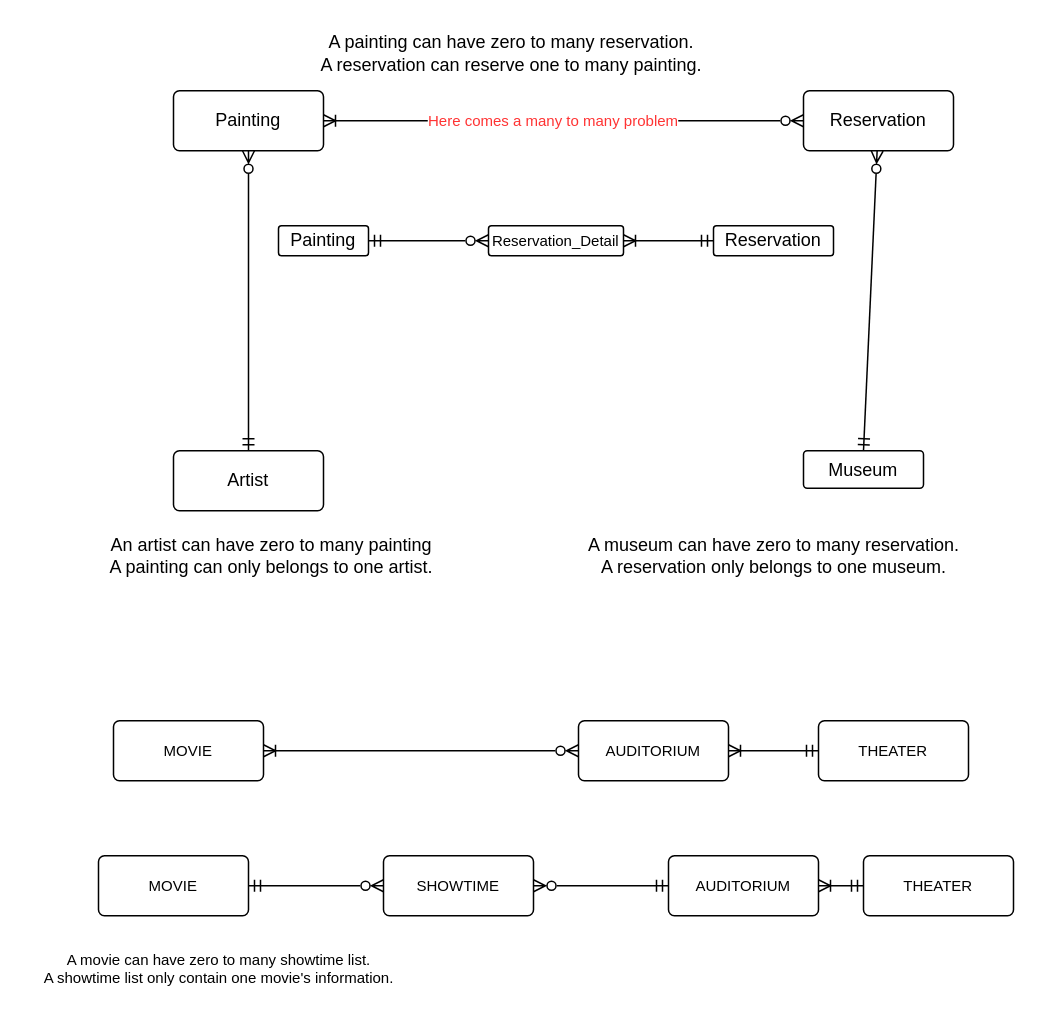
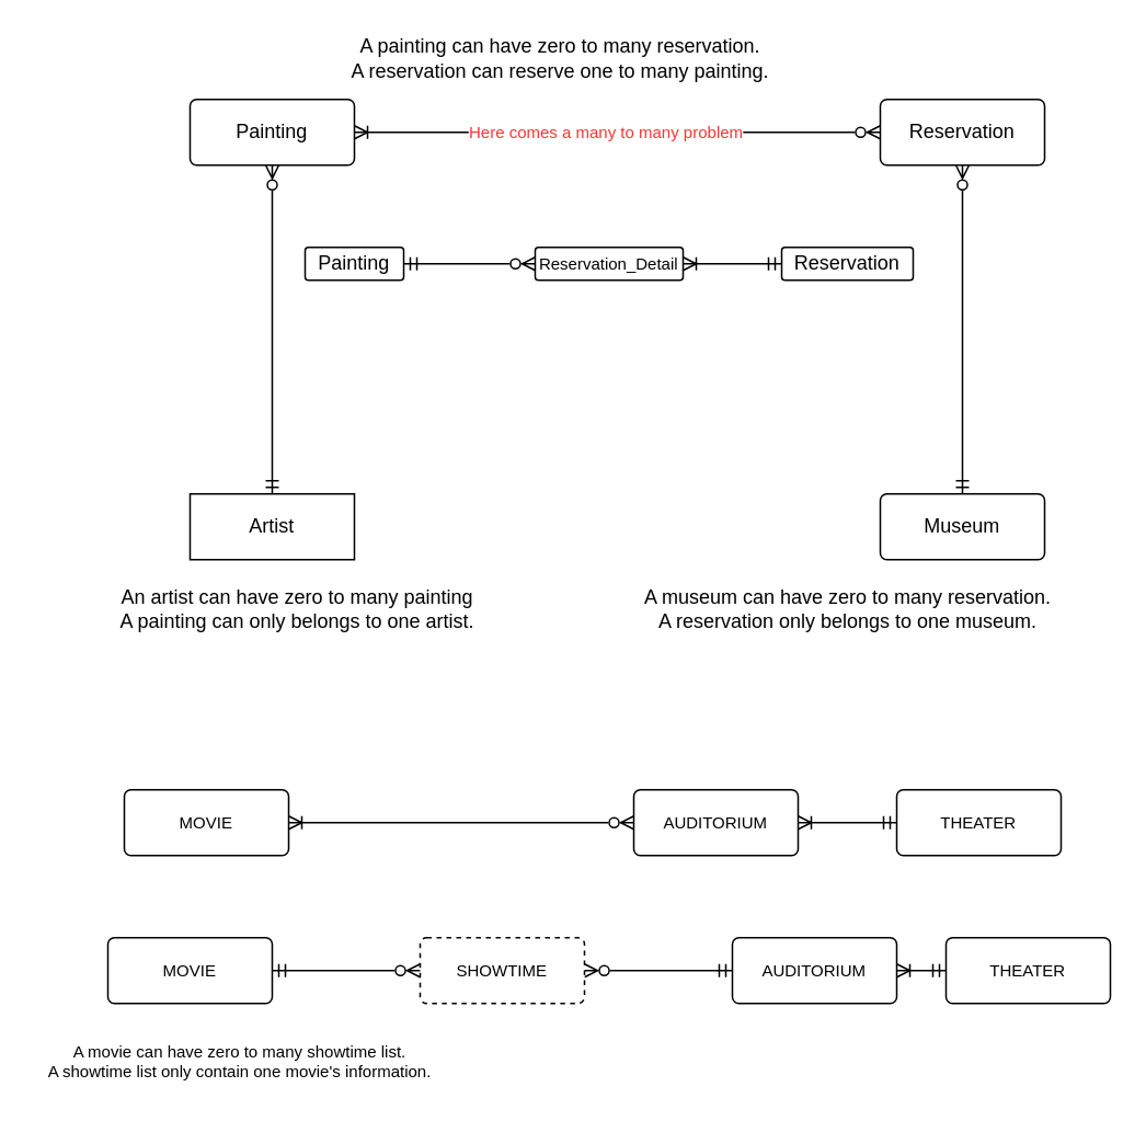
  <mxCell id="0" />
  <mxCell id="1" parent="0" />
  <mxCell id="2" value="" style="group" vertex="1" connectable="0" parent="1"><mxGeometry x="65" y="20" width="580" height="365" as="geometry" /></mxCell>
  <mxCell id="3" value="Painting" style="rounded=1;arcSize=10;whiteSpace=wrap;html=1;align=center;" vertex="1" parent="2"><mxGeometry x="50" y="40" width="100" height="40" as="geometry" /></mxCell>
- <mxCell id="4" value="Museum" style="rounded=1;arcSize=10;whiteSpace=wrap;html=1;align=center;" vertex="1" parent="2"><mxGeometry x="470" y="280" width="80" height="25" as="geometry" /></mxCell>
- <mxCell id="5" value="Artist" style="rounded=1;arcSize=10;whiteSpace=wrap;html=1;align=center;" vertex="1" parent="2"><mxGeometry x="50" y="280" width="100" height="40" as="geometry" /></mxCell>
+ <mxCell id="4" value="Museum" style="rounded=1;arcSize=10;whiteSpace=wrap;html=1;align=center;" vertex="1" parent="2"><mxGeometry x="470" y="280" width="100" height="40" as="geometry" /></mxCell>
+ <mxCell id="5" value="Artist" style="arcSize=10;whiteSpace=wrap;html=1;align=center;rounded=0;" vertex="1" parent="2"><mxGeometry x="50" y="280" width="100" height="40" as="geometry" /></mxCell>
  <mxCell id="6" style="edgeStyle=none;html=1;entryX=0.5;entryY=0;entryDx=0;entryDy=0;startArrow=ERzeroToMany;startFill=0;endArrow=ERmandOne;endFill=0;" edge="1" parent="2" source="3" target="5"><mxGeometry relative="1" as="geometry" /></mxCell>
  <mxCell id="7" style="edgeStyle=none;html=1;entryX=0.5;entryY=0;entryDx=0;entryDy=0;startArrow=ERzeroToMany;startFill=0;endArrow=ERmandOne;endFill=0;" edge="1" parent="2" source="8" target="4"><mxGeometry relative="1" as="geometry" /></mxCell>
  <mxCell id="8" value="Reservation" style="rounded=1;arcSize=10;whiteSpace=wrap;html=1;align=center;" vertex="1" parent="2"><mxGeometry x="470" y="40" width="100" height="40" as="geometry" /></mxCell>
  <mxCell id="9" style="edgeStyle=none;html=1;entryX=0;entryY=0.5;entryDx=0;entryDy=0;startArrow=ERoneToMany;startFill=0;endArrow=ERzeroToMany;endFill=0;" edge="1" parent="2" source="3" target="8"><mxGeometry relative="1" as="geometry" /></mxCell>
  <mxCell id="10" value="&lt;font color=&quot;#ff3333&quot;&gt;Here comes a many to many problem&lt;/font&gt;" style="edgeLabel;html=1;align=center;verticalAlign=middle;resizable=0;points=[];fontSize=10;fontColor=#000000;" vertex="1" connectable="0" parent="9"><mxGeometry x="-0.052" y="1" relative="1" as="geometry"><mxPoint as="offset" /></mxGeometry></mxCell>
  <mxCell id="11" value="An artist can have zero to many painting&lt;br&gt;A painting can only belongs to one artist." style="text;html=1;align=center;verticalAlign=middle;resizable=0;points=[];autosize=1;strokeColor=none;fillColor=none;" vertex="1" parent="2"><mxGeometry y="335" width="230" height="30" as="geometry" /></mxCell>
  <mxCell id="12" value="A painting can have zero to many reservation.&lt;br&gt;A reservation can reserve one to many painting." style="text;html=1;align=center;verticalAlign=middle;resizable=0;points=[];autosize=1;strokeColor=none;fillColor=none;" vertex="1" parent="2"><mxGeometry x="140" width="270" height="30" as="geometry" /></mxCell>
  <mxCell id="13" value="A museum can have zero to many reservation.&lt;br&gt;A reservation only belongs to one museum." style="text;html=1;align=center;verticalAlign=middle;resizable=0;points=[];autosize=1;strokeColor=none;fillColor=none;" vertex="1" parent="2"><mxGeometry x="320" y="335" width="260" height="30" as="geometry" /></mxCell>
  <mxCell id="14" value="Painting" style="rounded=1;arcSize=10;whiteSpace=wrap;html=1;align=center;" vertex="1" parent="2"><mxGeometry x="120" y="130" width="60" height="20" as="geometry" /></mxCell>
  <mxCell id="15" value="Reservation" style="rounded=1;arcSize=10;whiteSpace=wrap;html=1;align=center;" vertex="1" parent="2"><mxGeometry x="410" y="130" width="80" height="20" as="geometry" /></mxCell>
  <mxCell id="16" style="edgeStyle=none;html=1;entryX=0;entryY=0.5;entryDx=0;entryDy=0;fontSize=10;fontColor=#000000;startArrow=ERoneToMany;startFill=0;endArrow=ERmandOne;endFill=0;" edge="1" parent="2" source="17" target="15"><mxGeometry relative="1" as="geometry" /></mxCell>
  <mxCell id="17" value="&lt;font color=&quot;#000000&quot; style=&quot;font-size: 10px&quot;&gt;Reservation_Detail&lt;/font&gt;" style="rounded=1;arcSize=10;whiteSpace=wrap;html=1;align=center;fontColor=#FF3333;" vertex="1" parent="2"><mxGeometry x="260" y="130" width="90" height="20" as="geometry" /></mxCell>
  <mxCell id="18" style="edgeStyle=none;html=1;entryX=0;entryY=0.5;entryDx=0;entryDy=0;fontSize=10;fontColor=#000000;startArrow=ERmandOne;startFill=0;endArrow=ERzeroToMany;endFill=0;" edge="1" parent="2" source="14" target="17"><mxGeometry relative="1" as="geometry" /></mxCell>
  <mxCell id="19" style="edgeStyle=none;html=1;entryX=0;entryY=0.5;entryDx=0;entryDy=0;fontSize=10;fontColor=#000000;startArrow=ERoneToMany;startFill=0;endArrow=ERzeroToMany;endFill=0;" edge="1" parent="1" source="20" target="23"><mxGeometry relative="1" as="geometry" /></mxCell>
  <mxCell id="20" value="&lt;font color=&quot;#000000&quot;&gt;MOVIE&lt;/font&gt;" style="rounded=1;arcSize=10;whiteSpace=wrap;html=1;align=center;fontSize=10;fontColor=#FF3333;" vertex="1" parent="1"><mxGeometry x="75" y="480" width="100" height="40" as="geometry" /></mxCell>
  <mxCell id="21" value="&lt;font color=&quot;#000000&quot;&gt;THEATER&lt;/font&gt;" style="rounded=1;arcSize=10;whiteSpace=wrap;html=1;align=center;fontSize=10;fontColor=#FF3333;" vertex="1" parent="1"><mxGeometry x="545" y="480" width="100" height="40" as="geometry" /></mxCell>
  <mxCell id="22" style="edgeStyle=none;html=1;entryX=0;entryY=0.5;entryDx=0;entryDy=0;fontSize=10;fontColor=#000000;startArrow=ERoneToMany;startFill=0;endArrow=ERmandOne;endFill=0;" edge="1" parent="1" source="23" target="21"><mxGeometry relative="1" as="geometry" /></mxCell>
  <mxCell id="23" value="&lt;font color=&quot;#000000&quot;&gt;AUDITORIUM&lt;/font&gt;" style="rounded=1;arcSize=10;whiteSpace=wrap;html=1;align=center;fontSize=10;fontColor=#FF3333;" vertex="1" parent="1"><mxGeometry x="385" y="480" width="100" height="40" as="geometry" /></mxCell>
  <mxCell id="24" style="edgeStyle=none;html=1;entryX=0;entryY=0.5;entryDx=0;entryDy=0;fontSize=10;fontColor=#000000;startArrow=ERzeroToMany;startFill=0;endArrow=ERmandOne;endFill=0;exitX=1;exitY=0.5;exitDx=0;exitDy=0;" edge="1" parent="1" source="25" target="30"><mxGeometry relative="1" as="geometry" /></mxCell>
- <mxCell id="25" value="&lt;font color=&quot;#000000&quot;&gt;SHOWTIME&lt;/font&gt;" style="rounded=1;arcSize=10;whiteSpace=wrap;html=1;align=center;fontSize=10;fontColor=#FF3333;" vertex="1" parent="1"><mxGeometry x="255" y="570" width="100" height="40" as="geometry" /></mxCell>
+ <mxCell id="25" value="&lt;font color=&quot;#000000&quot;&gt;SHOWTIME&lt;/font&gt;" style="rounded=1;arcSize=10;whiteSpace=wrap;html=1;align=center;fontSize=10;fontColor=#FF3333;dashed=1;" vertex="1" parent="1"><mxGeometry x="255" y="570" width="100" height="40" as="geometry" /></mxCell>
  <mxCell id="26" style="edgeStyle=none;html=1;entryX=0;entryY=0.5;entryDx=0;entryDy=0;fontSize=10;fontColor=#000000;startArrow=ERmandOne;startFill=0;endArrow=ERzeroToMany;endFill=0;exitX=1;exitY=0.5;exitDx=0;exitDy=0;" edge="1" parent="1" source="27" target="25"><mxGeometry relative="1" as="geometry" /></mxCell>
  <mxCell id="27" value="&lt;font color=&quot;#000000&quot;&gt;MOVIE&lt;/font&gt;" style="rounded=1;arcSize=10;whiteSpace=wrap;html=1;align=center;fontSize=10;fontColor=#FF3333;" vertex="1" parent="1"><mxGeometry x="65" y="570" width="100" height="40" as="geometry" /></mxCell>
  <mxCell id="28" value="&lt;font color=&quot;#000000&quot;&gt;THEATER&lt;/font&gt;" style="rounded=1;arcSize=10;whiteSpace=wrap;html=1;align=center;fontSize=10;fontColor=#FF3333;" vertex="1" parent="1"><mxGeometry x="575" y="570" width="100" height="40" as="geometry" /></mxCell>
  <mxCell id="29" style="edgeStyle=none;html=1;entryX=0;entryY=0.5;entryDx=0;entryDy=0;fontSize=10;fontColor=#000000;startArrow=ERoneToMany;startFill=0;endArrow=ERmandOne;endFill=0;" edge="1" parent="1" source="30" target="28"><mxGeometry relative="1" as="geometry" /></mxCell>
  <mxCell id="30" value="&lt;font color=&quot;#000000&quot;&gt;AUDITORIUM&lt;/font&gt;" style="rounded=1;arcSize=10;whiteSpace=wrap;html=1;align=center;fontSize=10;fontColor=#FF3333;" vertex="1" parent="1"><mxGeometry x="445" y="570" width="100" height="40" as="geometry" /></mxCell>
  <mxCell id="31" value="A movie can have zero to many showtime list.&lt;br&gt;A showtime list only contain one movie's information." style="text;html=1;align=center;verticalAlign=middle;resizable=0;points=[];autosize=1;strokeColor=none;fillColor=none;fontSize=10;fontColor=#000000;" vertex="1" parent="1"><mxGeometry x="20" y="630" width="250" height="30" as="geometry" /></mxCell>
